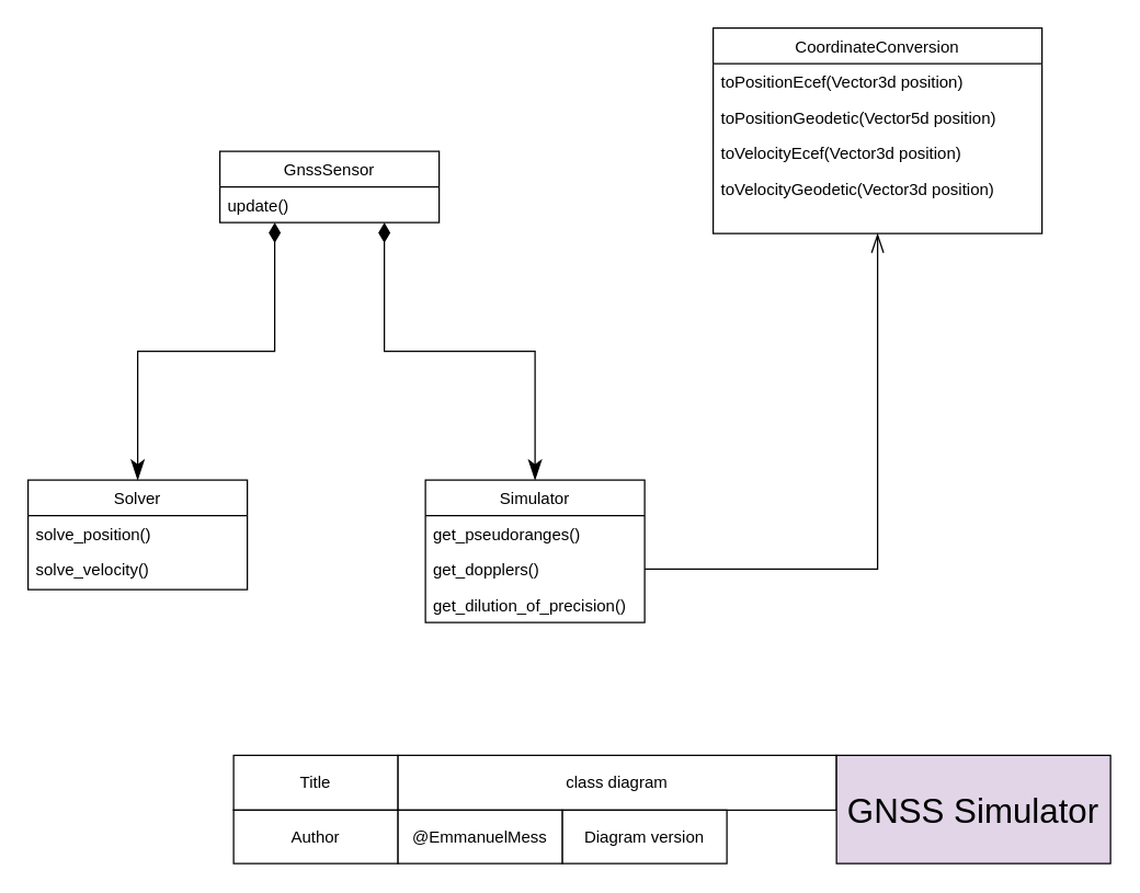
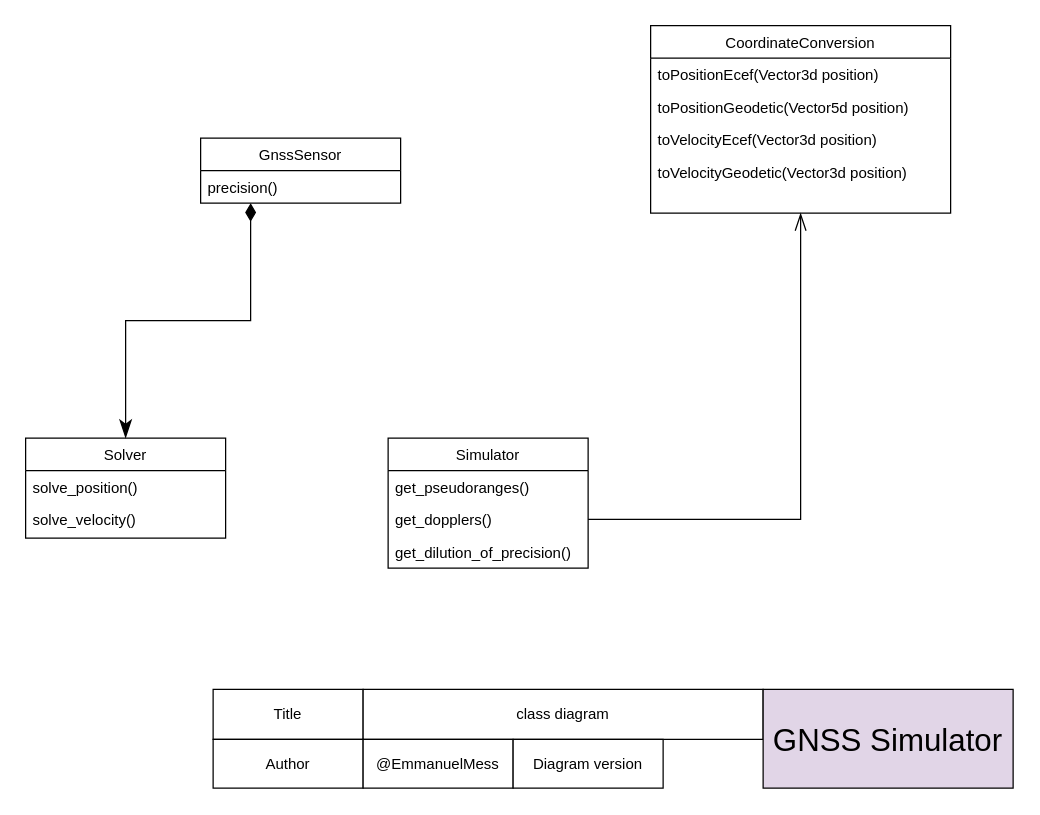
  <mxCell id="0" />
  <mxCell id="1" parent="0" />
  <mxCell id="2" value="Title" style="rounded=0;whiteSpace=wrap;html=1;" parent="1" vertex="1"><mxGeometry x="170" y="551" width="120" height="40" as="geometry" /></mxCell>
  <mxCell id="3" value="class diagram" style="rounded=0;whiteSpace=wrap;html=1;" parent="1" vertex="1"><mxGeometry x="290" y="551" width="320" height="40" as="geometry" /></mxCell>
  <mxCell id="4" value="Author" style="rounded=0;whiteSpace=wrap;html=1;" parent="1" vertex="1"><mxGeometry x="170" y="591" width="120" height="39" as="geometry" /></mxCell>
  <mxCell id="5" value="@EmmanuelMess" style="rounded=0;whiteSpace=wrap;html=1;" parent="1" vertex="1"><mxGeometry x="290" y="591" width="120" height="39" as="geometry" /></mxCell>
  <mxCell id="6" value="Diagram version" style="rounded=0;whiteSpace=wrap;html=1;" parent="1" vertex="1"><mxGeometry x="410" y="591" width="120" height="39" as="geometry" /></mxCell>
  <mxCell id="7" value="&lt;font style=&quot;font-size: 25px;&quot;&gt;GNSS Simulator&lt;/font&gt;" style="rounded=0;whiteSpace=wrap;html=1;fillColor=#e1d5e7;" parent="1" vertex="1"><mxGeometry x="610" y="551" width="200" height="79" as="geometry" /></mxCell>
  <mxCell id="8" value="Solver" style="swimlane;fontStyle=0;align=center;verticalAlign=top;childLayout=stackLayout;horizontal=1;startSize=26;horizontalStack=0;resizeParent=1;resizeLast=0;collapsible=1;marginBottom=0;rounded=0;shadow=0;strokeWidth=1;" parent="1" vertex="1"><mxGeometry x="20" y="350" width="160" height="80" as="geometry"><mxRectangle x="130" y="380" width="160" height="26" as="alternateBounds" /></mxGeometry></mxCell>
  <mxCell id="9" value="solve_position()" style="text;align=left;verticalAlign=top;spacingLeft=4;spacingRight=4;overflow=hidden;rotatable=0;points=[[0,0.5],[1,0.5]];portConstraint=eastwest;" parent="8" vertex="1"><mxGeometry y="26" width="160" height="26" as="geometry" /></mxCell>
  <mxCell id="10" value="solve_velocity()" style="text;align=left;verticalAlign=top;spacingLeft=4;spacingRight=4;overflow=hidden;rotatable=0;points=[[0,0.5],[1,0.5]];portConstraint=eastwest;" parent="8" vertex="1"><mxGeometry y="52" width="160" height="26" as="geometry" /></mxCell>
- <mxCell id="11" style="edgeStyle=elbowEdgeStyle;rounded=0;orthogonalLoop=1;jettySize=auto;html=1;startArrow=diamondThin;startFill=1;startSize=12;endArrow=classicThin;endFill=1;endSize=12;exitX=0.75;exitY=1;exitDx=0;exitDy=0;entryX=0.5;entryY=0;entryDx=0;entryDy=0;elbow=vertical;" parent="1" source="16" target="12" edge="1"><mxGeometry relative="1" as="geometry"><mxPoint x="280" y="250" as="targetPoint" /></mxGeometry></mxCell>
  <mxCell id="12" value="Simulator" style="swimlane;fontStyle=0;align=center;verticalAlign=top;childLayout=stackLayout;horizontal=1;startSize=26;horizontalStack=0;resizeParent=1;resizeLast=0;collapsible=1;marginBottom=0;rounded=0;shadow=0;strokeWidth=1;" parent="1" vertex="1"><mxGeometry x="310" y="350" width="160" height="104" as="geometry"><mxRectangle x="130" y="380" width="160" height="26" as="alternateBounds" /></mxGeometry></mxCell>
  <mxCell id="13" value="get_pseudoranges()" style="text;align=left;verticalAlign=top;spacingLeft=4;spacingRight=4;overflow=hidden;rotatable=0;points=[[0,0.5],[1,0.5]];portConstraint=eastwest;" parent="12" vertex="1"><mxGeometry y="26" width="160" height="26" as="geometry" /></mxCell>
  <mxCell id="14" value="get_dopplers()" style="text;align=left;verticalAlign=top;spacingLeft=4;spacingRight=4;overflow=hidden;rotatable=0;points=[[0,0.5],[1,0.5]];portConstraint=eastwest;" parent="12" vertex="1"><mxGeometry y="52" width="160" height="26" as="geometry" /></mxCell>
  <mxCell id="15" value="get_dilution_of_precision()" style="text;align=left;verticalAlign=top;spacingLeft=4;spacingRight=4;overflow=hidden;rotatable=0;points=[[0,0.5],[1,0.5]];portConstraint=eastwest;" parent="12" vertex="1"><mxGeometry y="78" width="160" height="26" as="geometry" /></mxCell>
  <mxCell id="16" value="GnssSensor" style="swimlane;fontStyle=0;align=center;verticalAlign=top;childLayout=stackLayout;horizontal=1;startSize=26;horizontalStack=0;resizeParent=1;resizeLast=0;collapsible=1;marginBottom=0;rounded=0;shadow=0;strokeWidth=1;" parent="1" vertex="1"><mxGeometry x="160" y="110" width="160" height="52" as="geometry"><mxRectangle x="130" y="380" width="160" height="26" as="alternateBounds" /></mxGeometry></mxCell>
- <mxCell id="17" value="update()" style="text;align=left;verticalAlign=top;spacingLeft=4;spacingRight=4;overflow=hidden;rotatable=0;points=[[0,0.5],[1,0.5]];portConstraint=eastwest;" parent="16" vertex="1"><mxGeometry y="26" width="160" height="26" as="geometry" /></mxCell>
+ <mxCell id="17" value="precision()" style="text;align=left;verticalAlign=top;spacingLeft=4;spacingRight=4;overflow=hidden;rotatable=0;points=[[0,0.5],[1,0.5]];portConstraint=eastwest;" parent="16" vertex="1"><mxGeometry y="26" width="160" height="26" as="geometry" /></mxCell>
  <mxCell id="18" style="edgeStyle=elbowEdgeStyle;rounded=0;orthogonalLoop=1;jettySize=auto;html=1;entryX=0.5;entryY=0;entryDx=0;entryDy=0;startArrow=diamondThin;startFill=1;startSize=12;endArrow=classicThin;endFill=1;endSize=12;exitX=0.25;exitY=1;exitDx=0;exitDy=0;elbow=vertical;" parent="1" source="16" target="8" edge="1"><mxGeometry relative="1" as="geometry"><mxPoint x="60" y="220" as="sourcePoint" /><mxPoint x="100" y="260" as="targetPoint" /></mxGeometry></mxCell>
  <mxCell id="19" value="CoordinateConversion" style="swimlane;fontStyle=0;align=center;verticalAlign=top;childLayout=stackLayout;horizontal=1;startSize=26;horizontalStack=0;resizeParent=1;resizeLast=0;collapsible=1;marginBottom=0;rounded=0;shadow=0;strokeWidth=1;" parent="1" vertex="1"><mxGeometry x="520" y="20" width="240" height="150" as="geometry"><mxRectangle x="130" y="380" width="160" height="26" as="alternateBounds" /></mxGeometry></mxCell>
  <mxCell id="20" value="toPositionEcef(Vector3d position)" style="text;align=left;verticalAlign=top;spacingLeft=4;spacingRight=4;overflow=hidden;rotatable=0;points=[[0,0.5],[1,0.5]];portConstraint=eastwest;" parent="19" vertex="1"><mxGeometry y="26" width="240" height="26" as="geometry" /></mxCell>
  <mxCell id="21" value="toPositionGeodetic(Vector5d position)" style="text;align=left;verticalAlign=top;spacingLeft=4;spacingRight=4;overflow=hidden;rotatable=0;points=[[0,0.5],[1,0.5]];portConstraint=eastwest;" parent="19" vertex="1"><mxGeometry y="52" width="240" height="26" as="geometry" /></mxCell>
  <mxCell id="22" value="toVelocityEcef(Vector3d position)" style="text;align=left;verticalAlign=top;spacingLeft=4;spacingRight=4;overflow=hidden;rotatable=0;points=[[0,0.5],[1,0.5]];portConstraint=eastwest;" parent="19" vertex="1"><mxGeometry y="78" width="240" height="26" as="geometry" /></mxCell>
  <mxCell id="23" value="toVelocityGeodetic(Vector3d position)" style="text;align=left;verticalAlign=top;spacingLeft=4;spacingRight=4;overflow=hidden;rotatable=0;points=[[0,0.5],[1,0.5]];portConstraint=eastwest;" parent="19" vertex="1"><mxGeometry y="104" width="240" height="26" as="geometry" /></mxCell>
  <mxCell id="24" style="edgeStyle=orthogonalEdgeStyle;rounded=0;orthogonalLoop=1;jettySize=auto;html=1;endSize=12;endArrow=openThin;endFill=0;exitX=1;exitY=0.5;exitDx=0;exitDy=0;" parent="1" source="14" target="19" edge="1"><mxGeometry relative="1" as="geometry"><mxPoint x="250" y="120" as="sourcePoint" /><mxPoint x="10" y="69" as="targetPoint" /></mxGeometry></mxCell>
